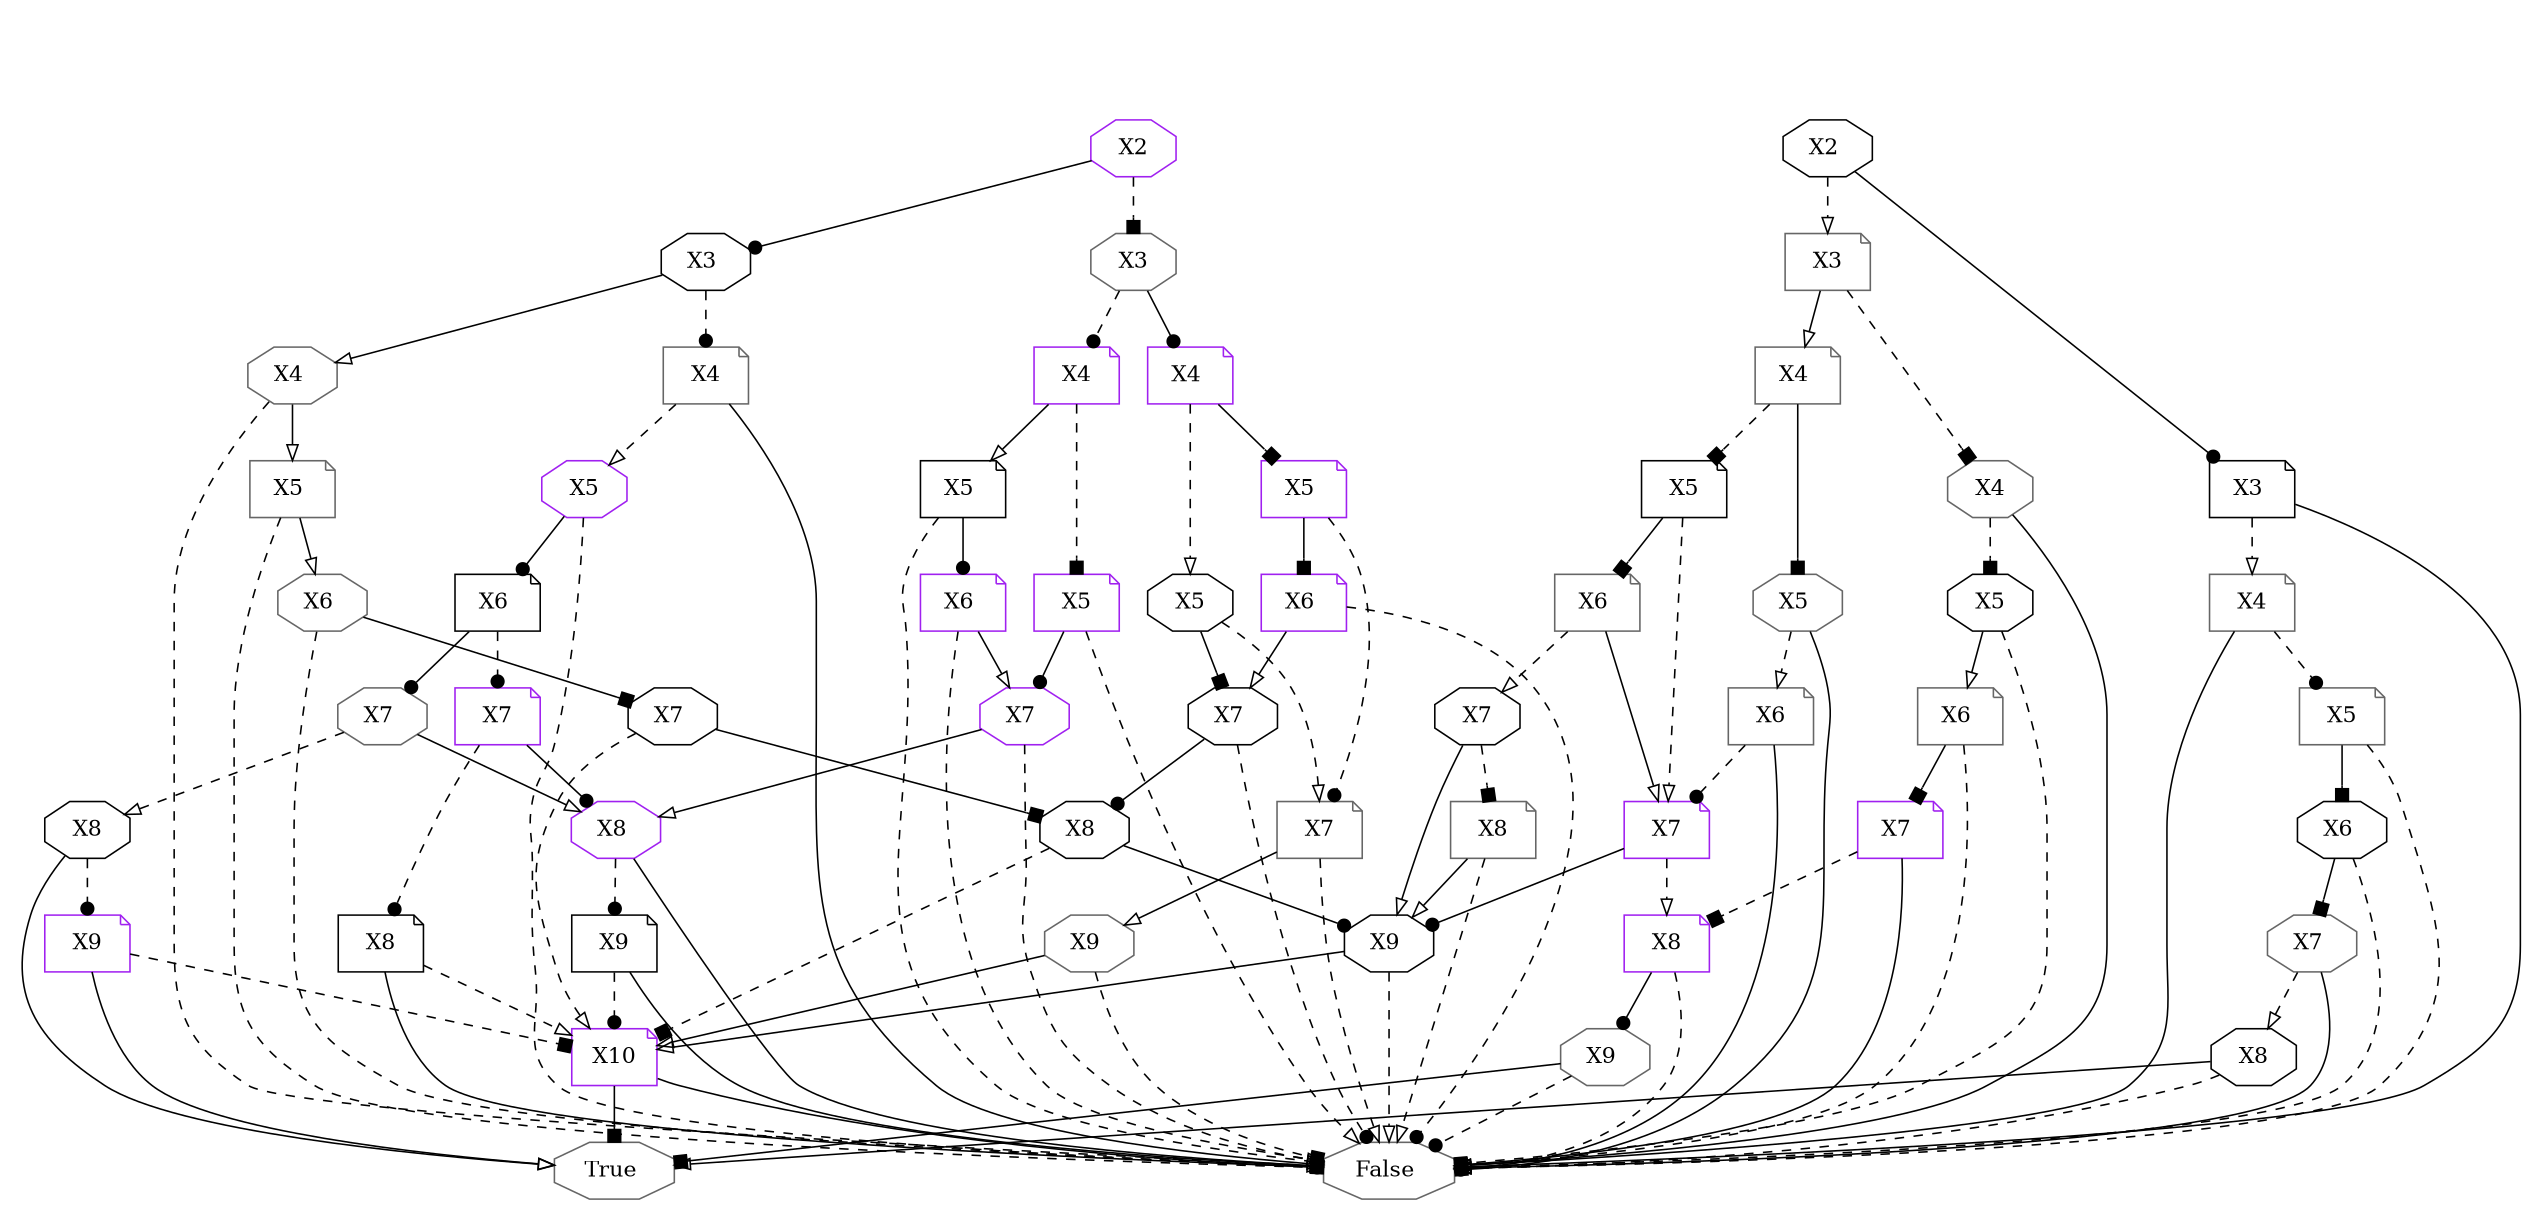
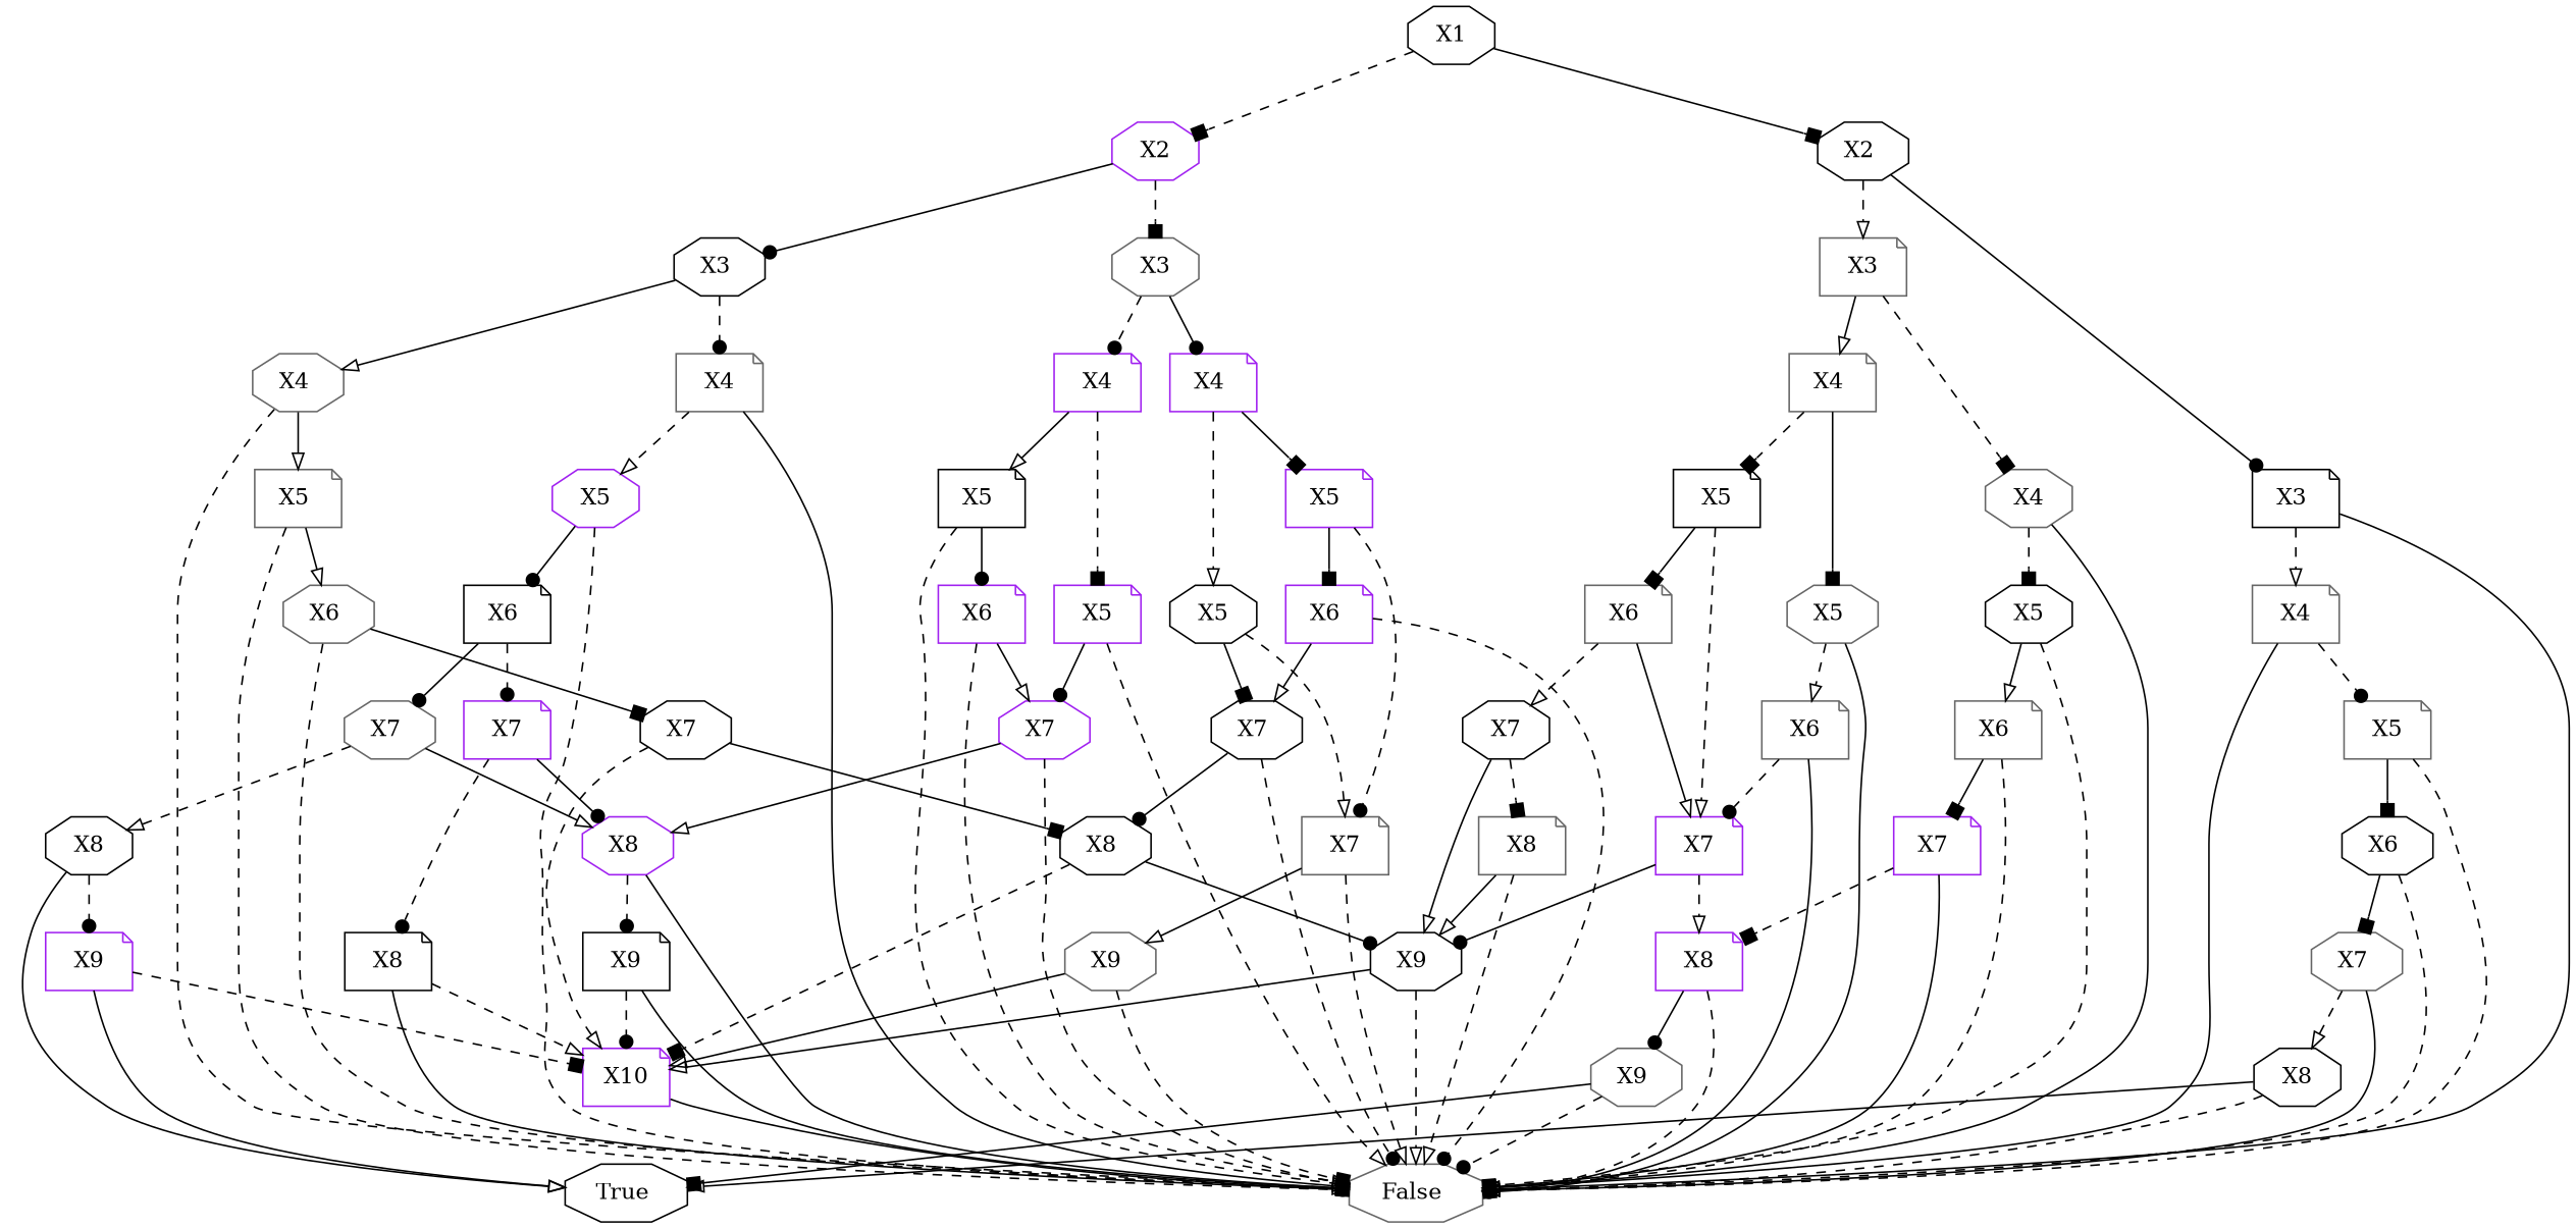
  digraph {
    node [color=gray40 shape=note]
    edge [arrowhead=onormal fontcolor=gray]
+   n1 [color=black label=X1 shape=octagon]
    n2 [color=purple label=X2 shape=octagon]
    n3 [color=black label="X2 " shape=octagon]
    n4 [label=X3 shape=octagon]
    n5 [color=black label="X3 " shape=octagon]
    n6 [label=X3]
    n7 [color=black label="X3 "]
    n8 [color=purple label=X4]
    n9 [color=purple label="X4 "]
    n10 [label=X4]
    n11 [label="X4 " shape=octagon]
    n12 [color=purple label=X5]
    n13 [color=black label="X5 "]
    n14 [color=black label=X5 shape=octagon]
    n15 [color=purple label="X5 "]
    n16 [label="False " shape=octagon]
    n17 [color=purple label="X7 " shape=octagon]
    n18 [color=purple label="X6 "]
    n19 [color=purple label="X8 " shape=octagon]
    n20 [color=black label=X9]
    n21 [color=purple label=X10]
-   n22 [label="True " shape=octagon]
+   n22 [color=black label="True " shape=octagon]
    n23 [label=X7]
    n24 [color=black label="X7 " shape=octagon]
    n25 [color=purple label="X6 "]
    n26 [label="X9 " shape=octagon]
    n27 [color=black label="X8 " shape=octagon]
    n28 [color=black label="X9 " shape=octagon]
    n29 [color=purple label=X5 shape=octagon]
    n30 [label="X5 "]
    n31 [color=black label="X6 "]
    n32 [color=purple label=X7]
    n33 [label="X7 " shape=octagon]
    n34 [color=black label=X8]
    n35 [color=black label=X8 shape=octagon]
    n36 [color=purple label=X9]
    n37 [label="X6 " shape=octagon]
    n38 [color=black label="X7 " shape=octagon]
    n39 [label=X4 shape=octagon]
    n40 [label="X4 "]
    n41 [label=X4]
    n42 [color=black label=X5 shape=octagon]
    n43 [color=black label=X5]
    n44 [label="X5 " shape=octagon]
    n45 [label="X6 "]
    n46 [color=purple label="X7 "]
    n47 [color=purple label=X8]
    n48 [label="X9 " shape=octagon]
    n49 [color=purple label=X7]
    n50 [label="X6 "]
    n51 [label=X6]
    n52 [color=black label=X7 shape=octagon]
    n53 [label=X8]
    n54 [label=X5]
    n55 [color=black label="X6 " shape=octagon]
    n56 [label="X7 " shape=octagon]
    n57 [color=black label=X8 shape=octagon]
+   n1 -> n2 [arrowhead=box style=dashed]
+   n1 -> n3 [arrowhead=box]
    n2 -> n4 [arrowhead=box style=dashed]
    n2 -> n5 [arrowhead=dot]
    n3 -> n6 [style=dashed]
    n3 -> n7 [arrowhead=dot]
    n4 -> n8 [arrowhead=dot style=dashed]
    n4 -> n9 [arrowhead=dot]
    n5 -> n10 [arrowhead=dot style=dashed]
    n5 -> n11
    n6 -> n39 [arrowhead=box style=dashed]
    n6 -> n40
    n7 -> n16 [arrowhead=box]
    n7 -> n41 [style=dashed]
    n8 -> n12 [arrowhead=box style=dashed]
    n8 -> n13
    n9 -> n14 [style=dashed]
    n9 -> n15 [arrowhead=box]
    n10 -> n16
    n10 -> n29 [style=dashed]
    n11 -> n16 [arrowhead=dot style=dashed]
    n11 -> n30
    n12 -> n16 [style=dashed]
    n12 -> n17 [arrowhead=dot]
    n13 -> n16 [style=dashed]
    n13 -> n18 [arrowhead=dot]
    n14 -> n23 [style=dashed]
    n14 -> n24 [arrowhead=box]
    n15 -> n23 [arrowhead=dot style=dashed]
    n15 -> n25 [arrowhead=box]
    n17 -> n16 [arrowhead=dot style=dashed]
    n17 -> n19
    n18 -> n16 [style=dashed]
    n18 -> n17
    n19 -> n16 [arrowhead=box]
    n19 -> n20 [arrowhead=dot style=dashed]
    n20 -> n16 [arrowhead=dot]
    n20 -> n21 [arrowhead=dot style=dashed]
    n21 -> n16 [arrowhead=box style=solid]
-   n21 -> n22 [arrowhead=box]
    n23 -> n16 [style=dashed]
    n23 -> n26
    n24 -> n16 [arrowhead=dot style=dashed]
    n24 -> n27 [arrowhead=dot]
    n25 -> n16 [arrowhead=dot style=dashed]
    n25 -> n24
    n26 -> n16 [arrowhead=box style=dashed]
    n26 -> n21
    n27 -> n21 [arrowhead=box style=dashed]
    n27 -> n28 [arrowhead=dot]
    n28 -> n16 [style=dashed]
    n28 -> n21
    n29 -> n16 [style=dashed]
    n29 -> n31 [arrowhead=dot]
    n30 -> n16 [arrowhead=dot style=dashed]
    n30 -> n37
    n31 -> n32 [arrowhead=dot style=dashed]
    n31 -> n33 [arrowhead=dot]
    n32 -> n19 [arrowhead=dot]
    n32 -> n34 [arrowhead=dot style=dashed]
    n33 -> n19
    n33 -> n35 [style=dashed]
    n34 -> n16 [arrowhead=box]
    n34 -> n21 [style=dashed]
    n35 -> n22
    n35 -> n36 [arrowhead=dot style=dashed]
    n36 -> n21 [arrowhead=box style=dashed]
    n36 -> n22
    n37 -> n16 [arrowhead=box style=dashed]
    n37 -> n38 [arrowhead=box]
    n38 -> n21 [style=dashed]
    n38 -> n27 [arrowhead=box]
    n39 -> n16
    n39 -> n42 [arrowhead=box style=dashed]
    n40 -> n43 [arrowhead=box style=dashed]
    n40 -> n44 [arrowhead=box]
    n41 -> n16
    n41 -> n54 [arrowhead=dot style=dashed]
    n42 -> n16 [arrowhead=box style=dashed]
    n42 -> n45
    n43 -> n49 [style=dashed]
    n43 -> n50 [arrowhead=box]
    n44 -> n16 [arrowhead=dot]
    n44 -> n51 [style=dashed]
    n45 -> n16 [style=dashed]
    n45 -> n46 [arrowhead=box]
    n46 -> n16 [arrowhead=box]
    n46 -> n47 [arrowhead=box style=dashed]
    n47 -> n16 [arrowhead=box style=dashed]
    n47 -> n48 [arrowhead=dot]
    n48 -> n16 [arrowhead=dot style=dashed]
    n48 -> n22 [arrowhead=box]
    n49 -> n28 [arrowhead=dot]
    n49 -> n47 [style=dashed]
    n50 -> n49
    n50 -> n52 [style=dashed]
    n51 -> n16
    n51 -> n49 [arrowhead=dot style=dashed]
    n52 -> n28
    n52 -> n53 [arrowhead=box style=dashed]
    n53 -> n16 [style=dashed]
    n53 -> n28
    n54 -> n16 [style=dashed]
    n54 -> n55 [arrowhead=box]
    n55 -> n16 [style=dashed]
    n55 -> n56 [arrowhead=box]
    n56 -> n16 [arrowhead=dot]
    n56 -> n57 [style=dashed]
    n57 -> n16 [style=dashed]
    n57 -> n22
  }
